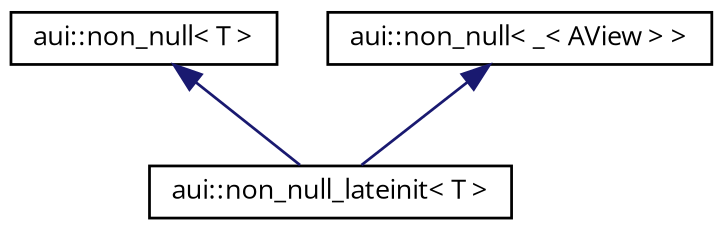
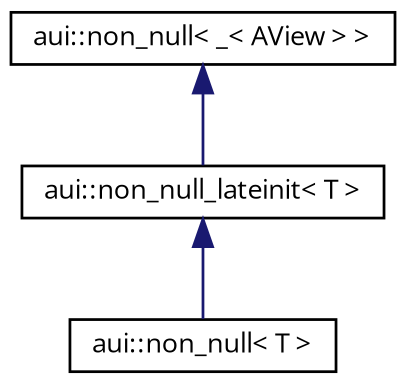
  digraph {
    fontname="Open Sans"
    rankdir=TB
    node [color=black fillcolor=white fontname="Open Sans" fontsize=10 shape=record style=filled]
    edge [color=midnightblue dir=back fontname="Open Sans" fontsize=10 labelfontname=Helvetica labelfontsize=10 style=solid]
    n1 [height=0.2 label="aui::non_null_lateinit\< T \>" width=0.4]
    n2 [height=0.2 label="aui::non_null\< T \>" width=0.4]
    n3 [height=0.2 label="aui::non_null\< _\< AView \> \>" width=0.4]
-   n2 -> n1
+   n1 -> n2
    n3 -> n1
  }
